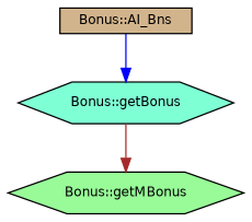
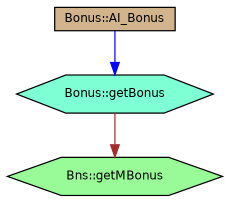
  digraph {
    rankdir=TB
    node [color=black fontname=Helvetica fontsize=10 shape=hexagon style=filled]
    edge [fontname=Helvetica fontsize=10 labelfontname=Helvetica labelfontsize=10 style=solid]
-   n1 [fillcolor=tan fontcolor=black height=0.2 label="Bonus::AI_Bns" shape=box width=0.4]
+   n1 [fillcolor=tan fontcolor=black height=0.2 label="Bonus::AI_Bonus" shape=box width=0.4]
    n2 [fillcolor=aquamarine height=0.2 label="Bonus::getBonus" width=0.4]
-   n3 [fillcolor=palegreen height=0.2 label="Bonus::getMBonus" width=0.4]
+   n3 [fillcolor=palegreen height=0.2 label="Bns::getMBonus" width=0.4]
    n1 -> n2 [color=blue]
    n2 -> n3 [color=brown]
  }
